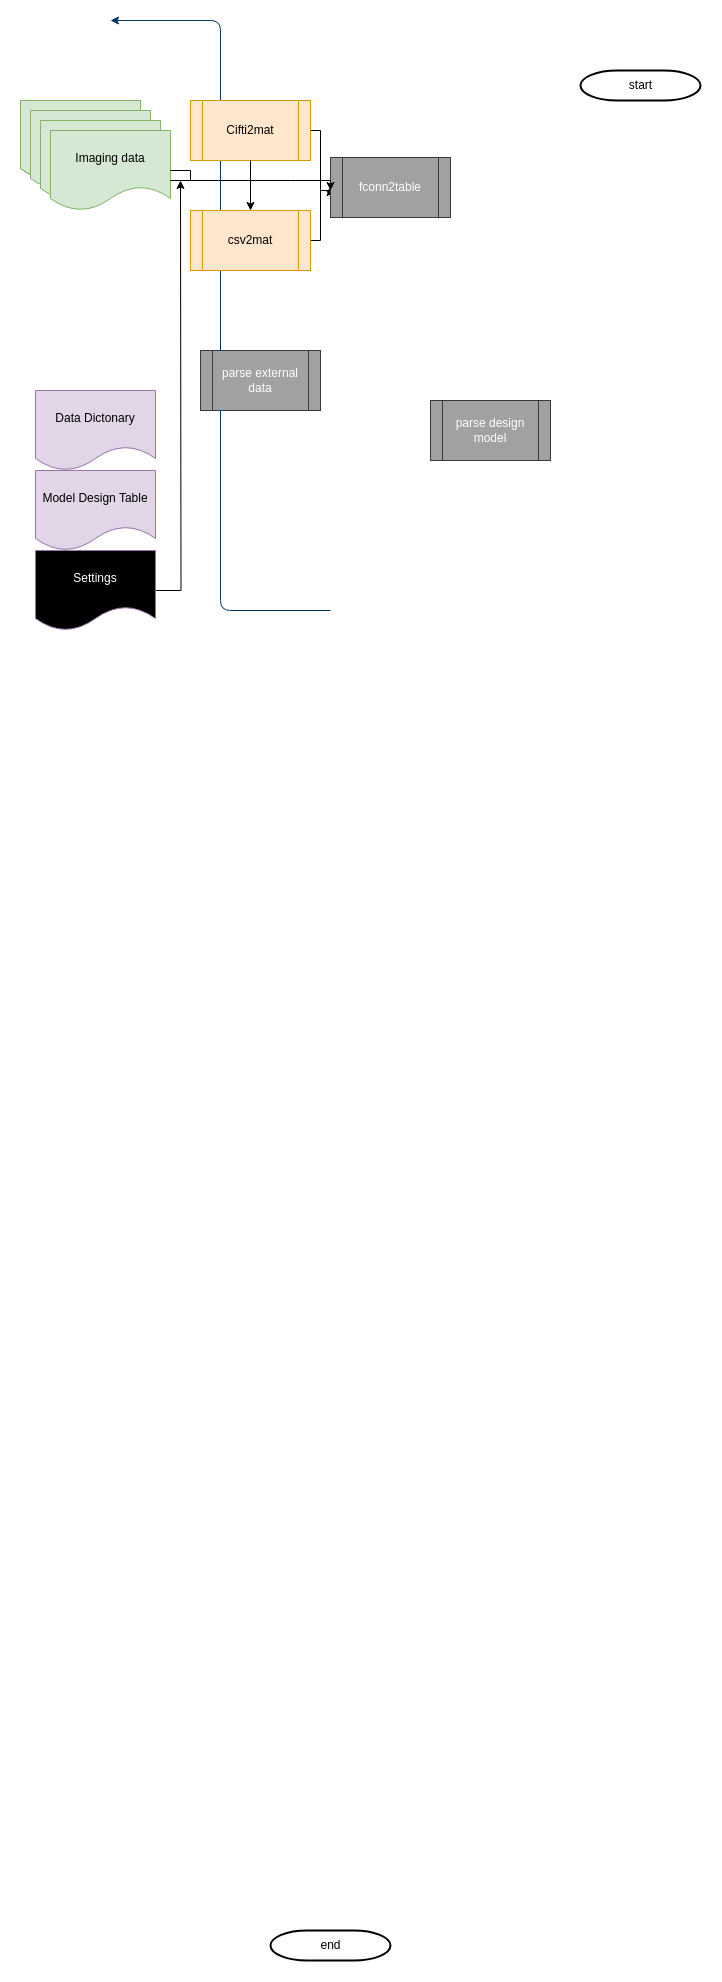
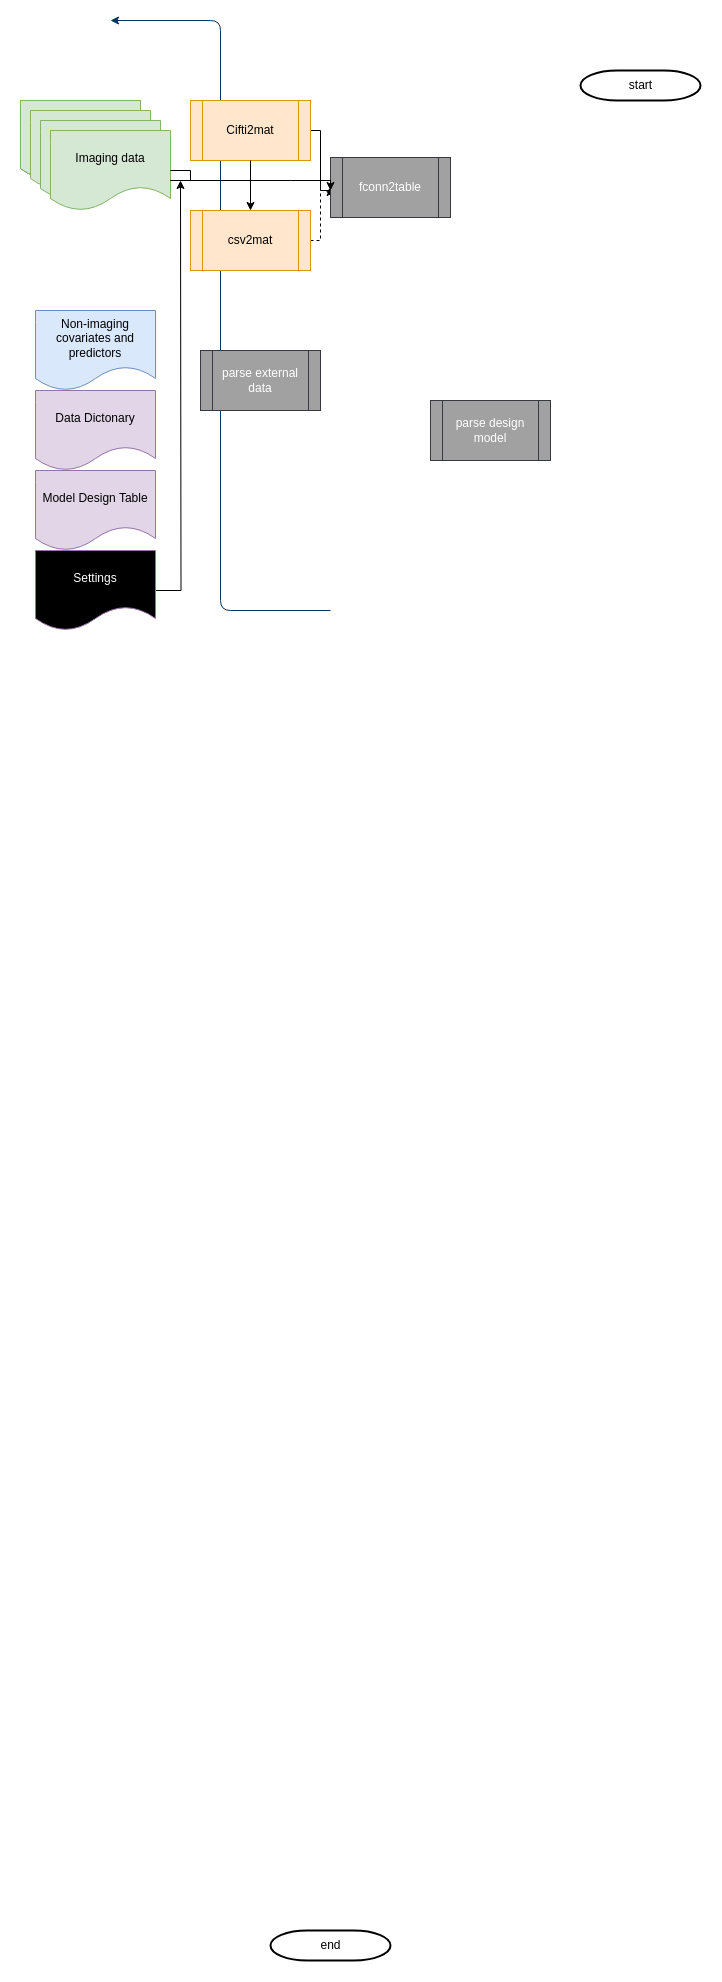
  <mxCell id="0" />
  <mxCell id="1" parent="0" />
  <mxCell id="2" value="start" style="shape=mxgraph.flowchart.terminator;strokeWidth=2;gradientColor=none;gradientDirection=north;fontStyle=0;html=1;" parent="1" vertex="1"><mxGeometry x="580" y="70" width="120" height="30" as="geometry" /></mxCell>
  <mxCell id="3" value="" style="edgeStyle=elbowEdgeStyle;elbow=horizontal;fontStyle=1;strokeColor=#003366;strokeWidth=1;html=1;" parent="1" edge="1"><mxGeometry width="100" height="100" as="geometry"><mxPoint x="330" y="610" as="sourcePoint" /><mxPoint x="110" as="targetPoint" y="20" /></mxGeometry></mxCell>
  <mxCell id="4" value="end" style="shape=mxgraph.flowchart.terminator;strokeWidth=2;gradientColor=none;gradientDirection=north;fontStyle=0;html=1;" parent="1" vertex="1"><mxGeometry x="270" y="1930" width="120" height="30" as="geometry" /></mxCell>
+ <mxCell id="5" value="Non-imaging covariates and predictors" style="shape=document;whiteSpace=wrap;html=1;boundedLbl=1;fillColor=#dae8fc;strokeColor=#6c8ebf;" vertex="1" parent="1"><mxGeometry x="35" y="310" width="120" height="80" as="geometry" /></mxCell>
  <mxCell id="6" value="Data Dictonary" style="shape=document;whiteSpace=wrap;html=1;boundedLbl=1;fillColor=#e1d5e7;strokeColor=#9673a6;" vertex="1" parent="1"><mxGeometry x="35" y="390" width="120" height="80" as="geometry" /></mxCell>
  <mxCell id="7" value="Model Design Table" style="shape=document;whiteSpace=wrap;html=1;boundedLbl=1;fillColor=#e1d5e7;strokeColor=#9673a6;" vertex="1" parent="1"><mxGeometry x="35" y="470" width="120" height="80" as="geometry" /></mxCell>
  <mxCell id="8" style="edgeStyle=orthogonalEdgeStyle;rounded=0;orthogonalLoop=1;jettySize=auto;html=1;" edge="1" parent="1" source="9"><mxGeometry relative="1" as="geometry"><mxPoint x="180" y="180" as="targetPoint" /></mxGeometry></mxCell>
  <mxCell id="9" value="&lt;font color=&quot;#FFFFFF&quot;&gt;Settings&lt;/font&gt;" style="shape=document;whiteSpace=wrap;html=1;boundedLbl=1;strokeColor=#9673a6;fillColor=#000000;" vertex="1" parent="1"><mxGeometry x="35" y="550" width="120" height="80" as="geometry" /></mxCell>
  <mxCell id="10" value="" style="group" vertex="1" connectable="0" parent="1"><mxGeometry x="20" y="100" width="150" height="110" as="geometry" /></mxCell>
  <mxCell id="11" value="" style="shape=document;whiteSpace=wrap;html=1;boundedLbl=1;fillColor=#d5e8d4;strokeColor=#82b366;" vertex="1" parent="10"><mxGeometry width="120" height="80" as="geometry" /></mxCell>
  <mxCell id="12" value="" style="shape=document;whiteSpace=wrap;html=1;boundedLbl=1;fillColor=#d5e8d4;strokeColor=#82b366;" vertex="1" parent="10"><mxGeometry width="120" height="80" as="geometry" /></mxCell>
  <mxCell id="13" value="" style="shape=document;whiteSpace=wrap;html=1;boundedLbl=1;fillColor=#d5e8d4;strokeColor=#82b366;" vertex="1" parent="10"><mxGeometry width="120" height="80" as="geometry" /></mxCell>
  <mxCell id="14" value="" style="shape=document;whiteSpace=wrap;html=1;boundedLbl=1;fillColor=#d5e8d4;strokeColor=#82b366;" vertex="1" parent="10"><mxGeometry width="120" height="80" as="geometry" /></mxCell>
  <mxCell id="15" value="" style="shape=document;whiteSpace=wrap;html=1;boundedLbl=1;fillColor=#d5e8d4;strokeColor=#82b366;" vertex="1" parent="10"><mxGeometry x="10" y="10" width="120" height="80" as="geometry" /></mxCell>
  <mxCell id="16" value="" style="shape=document;whiteSpace=wrap;html=1;boundedLbl=1;fillColor=#d5e8d4;strokeColor=#82b366;" vertex="1" parent="10"><mxGeometry x="20" y="20" width="120" height="80" as="geometry" /></mxCell>
  <mxCell id="17" value="Imaging data" style="shape=document;whiteSpace=wrap;html=1;boundedLbl=1;fillColor=#d5e8d4;strokeColor=#82b366;" vertex="1" parent="10"><mxGeometry x="30" y="30" width="120" height="80" as="geometry" /></mxCell>
  <mxCell id="18" style="edgeStyle=orthogonalEdgeStyle;rounded=0;orthogonalLoop=1;jettySize=auto;html=1;exitX=1;exitY=0.5;exitDx=0;exitDy=0;entryX=0;entryY=0.5;entryDx=0;entryDy=0;endArrow=diamond;" edge="1" parent="1" source="19" target="23"><mxGeometry relative="1" as="geometry"><mxPoint x="330" y="140" as="targetPoint" /><Array as="points"><mxPoint x="320" y="130" /><mxPoint x="320" y="190" /></Array></mxGeometry></mxCell>
  <mxCell id="19" value="Cifti2mat" style="shape=process;whiteSpace=wrap;html=1;backgroundOutline=1;fillColor=#ffe6cc;strokeColor=#d79b00;" vertex="1" parent="1"><mxGeometry x="190" y="100" width="120" height="60" as="geometry" /></mxCell>
- <mxCell id="20" style="edgeStyle=orthogonalEdgeStyle;rounded=0;orthogonalLoop=1;jettySize=auto;html=1;entryX=0;entryY=0.5;entryDx=0;entryDy=0;" edge="1" parent="1" source="21" target="23"><mxGeometry relative="1" as="geometry"><mxPoint x="400" y="280" as="targetPoint" /><Array as="points"><mxPoint x="320" y="240" /><mxPoint x="320" y="190" /></Array></mxGeometry></mxCell>
+ <mxCell id="20" style="edgeStyle=orthogonalEdgeStyle;rounded=0;orthogonalLoop=1;jettySize=auto;html=1;entryX=0;entryY=0.5;entryDx=0;entryDy=0;dashed=1;" edge="1" parent="1" source="21" target="23"><mxGeometry relative="1" as="geometry"><mxPoint x="400" y="280" as="targetPoint" /><Array as="points"><mxPoint x="320" y="240" /><mxPoint x="320" y="190" /></Array></mxGeometry></mxCell>
  <mxCell id="21" value="csv2mat" style="shape=process;whiteSpace=wrap;html=1;backgroundOutline=1;fillColor=#ffe6cc;strokeColor=#d79b00;" vertex="1" parent="1"><mxGeometry x="190" y="210" width="120" height="60" as="geometry" /></mxCell>
  <mxCell id="22" value="&lt;font color=&quot;#FFFFFF&quot;&gt;parse external data&lt;/font&gt;" style="shape=process;whiteSpace=wrap;html=1;backgroundOutline=1;strokeColor=#36393d;fillColor=#A1A1A1;" vertex="1" parent="1"><mxGeometry x="200" y="350" width="120" height="60" as="geometry" /></mxCell>
  <mxCell id="23" value="&lt;font color=&quot;#FFFFFF&quot;&gt;fconn2table&lt;/font&gt;" style="shape=process;whiteSpace=wrap;html=1;backgroundOutline=1;strokeColor=#36393d;fillColor=#A1A1A1;" vertex="1" parent="1"><mxGeometry x="330" y="157" width="120" height="60" as="geometry" /></mxCell>
  <mxCell id="24" style="edgeStyle=orthogonalEdgeStyle;rounded=0;orthogonalLoop=1;jettySize=auto;html=1;" edge="1" parent="1" source="17"><mxGeometry relative="1" as="geometry"><mxPoint x="330" y="190" as="targetPoint" /><Array as="points"><mxPoint x="290" y="180" /><mxPoint x="290" y="180" /></Array></mxGeometry></mxCell>
  <mxCell id="25" value="&lt;font color=&quot;#FFFFFF&quot;&gt;parse design&lt;br&gt;model&lt;/font&gt;" style="shape=process;whiteSpace=wrap;html=1;backgroundOutline=1;strokeColor=#36393d;fillColor=#A1A1A1;" vertex="1" parent="1"><mxGeometry x="430" y="400" width="120" height="60" as="geometry" /></mxCell>
  <mxCell id="26" style="edgeStyle=orthogonalEdgeStyle;rounded=0;orthogonalLoop=1;jettySize=auto;html=1;entryX=0.5;entryY=1;entryDx=0;entryDy=0;endArrow=none;" edge="1" parent="1" source="17" target="19"><mxGeometry relative="1" as="geometry" /></mxCell>
  <mxCell id="27" style="edgeStyle=orthogonalEdgeStyle;rounded=0;orthogonalLoop=1;jettySize=auto;html=1;entryX=0.5;entryY=0;entryDx=0;entryDy=0;" edge="1" parent="1" source="17" target="21"><mxGeometry relative="1" as="geometry"><Array as="points"><mxPoint x="250" y="180" /></Array></mxGeometry></mxCell>
